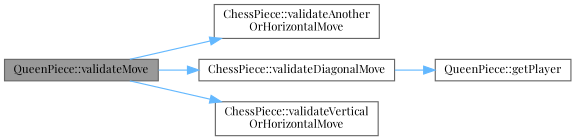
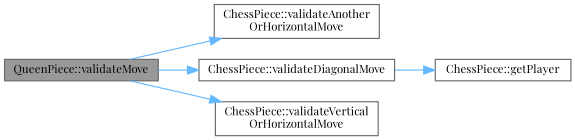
  digraph {
    fontname="Playfair Display"
    rankdir=LR
    node [color=grey40 fillcolor=white fontname="Playfair Display" fontsize=10 shape=box style=filled]
    edge [color=steelblue1 fontname="Playfair Display" fontsize=10 labelfontname=Helvetica labelfontsize=10 style=solid]
    n1 [color=gray40 fillcolor=grey60 fontcolor=black height=0.2 label="QueenPiece::validateMove" width=0.4]
    n2 [height=0.2 label="ChessPiece::validateAnother\lOrHorizontalMove" width=0.4]
    n3 [height=0.2 label="ChessPiece::validateDiagonalMove" width=0.4]
    n4 [height=0.2 label="ChessPiece::validateVertical\lOrHorizontalMove" width=0.4]
-   n5 [height=0.2 label="QueenPiece::getPlayer" width=0.4]
+   n5 [height=0.2 label="ChessPiece::getPlayer" width=0.4]
    n1 -> n2
    n1 -> n3
    n1 -> n4
    n3 -> n5
  }
